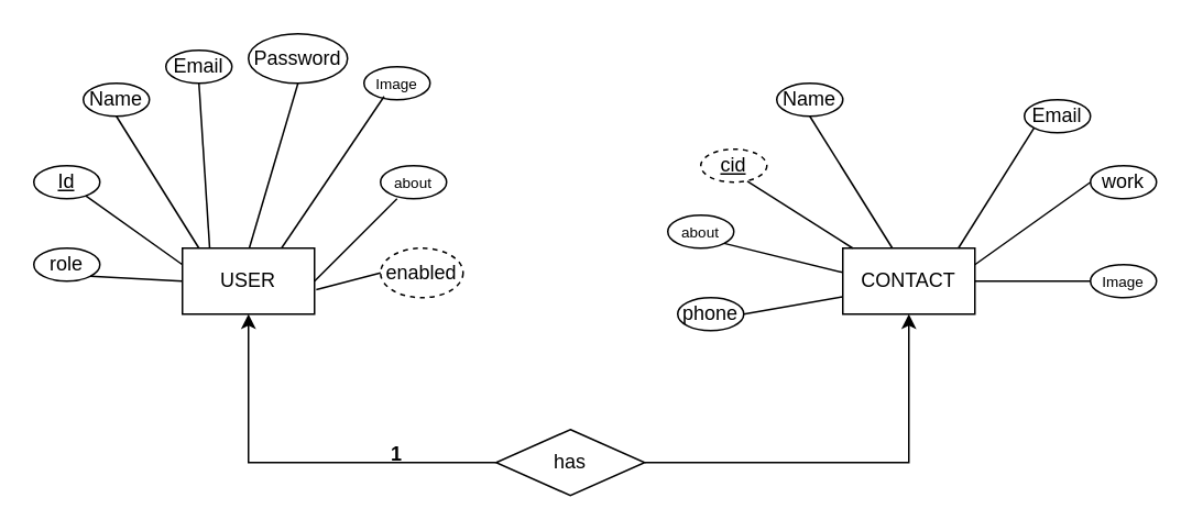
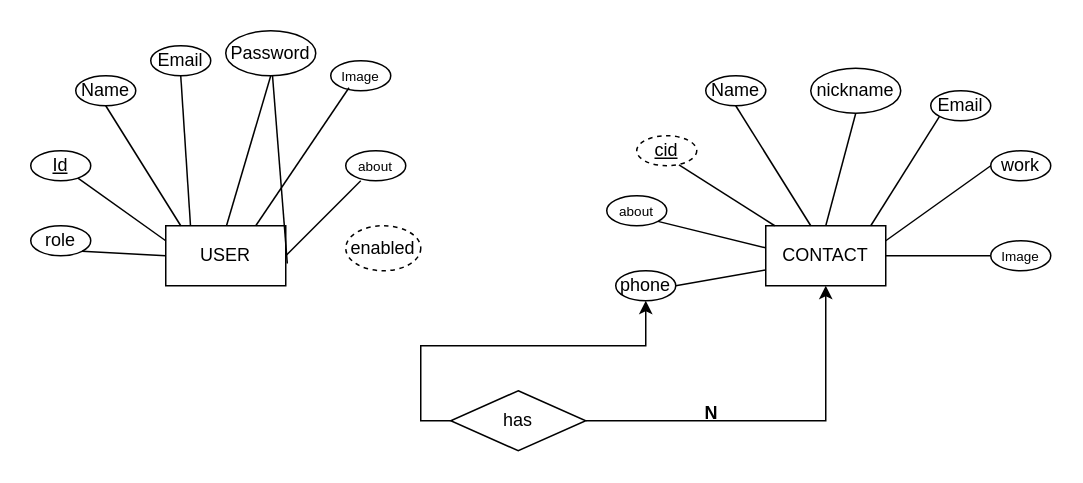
  <mxCell id="0" />
  <mxCell id="1" parent="0" />
  <mxCell id="2" value="USER" style="rounded=0;whiteSpace=wrap;html=1;" vertex="1" parent="1"><mxGeometry x="110" y="150" width="80" height="40" as="geometry" /></mxCell>
  <mxCell id="3" value="CONTACT" style="rounded=0;whiteSpace=wrap;html=1;" vertex="1" parent="1"><mxGeometry x="510" y="150" width="80" height="40" as="geometry" /></mxCell>
  <mxCell id="4" value="&lt;u&gt;Id&lt;/u&gt;" style="ellipse;whiteSpace=wrap;html=1;" vertex="1" parent="1"><mxGeometry x="20" y="100" width="40" height="20" as="geometry" /></mxCell>
  <mxCell id="5" value="Name" style="ellipse;whiteSpace=wrap;html=1;" vertex="1" parent="1"><mxGeometry x="50" y="50" width="40" height="20" as="geometry" /></mxCell>
  <mxCell id="6" value="Email" style="ellipse;whiteSpace=wrap;html=1;" vertex="1" parent="1"><mxGeometry x="100" y="30" width="40" height="20" as="geometry" /></mxCell>
  <mxCell id="7" value="&lt;font&gt;Password&lt;/font&gt;" style="ellipse;whiteSpace=wrap;html=1;" vertex="1" parent="1"><mxGeometry x="150" y="20" width="60" height="30" as="geometry" /></mxCell>
  <mxCell id="8" value="&lt;font style=&quot;font-size: 9px;&quot;&gt;Image&lt;/font&gt;" style="ellipse;whiteSpace=wrap;html=1;" vertex="1" parent="1"><mxGeometry x="220" y="40" width="40" height="20" as="geometry" /></mxCell>
  <mxCell id="9" value="&lt;font style=&quot;font-size: 9px;&quot;&gt;about&lt;/font&gt;" style="ellipse;whiteSpace=wrap;html=1;" vertex="1" parent="1"><mxGeometry x="230" y="100" width="40" height="20" as="geometry" /></mxCell>
  <mxCell id="10" value="role" style="ellipse;whiteSpace=wrap;html=1;" vertex="1" parent="1"><mxGeometry x="20" y="150" width="40" height="20" as="geometry" /></mxCell>
  <mxCell id="11" value="enabled" style="ellipse;whiteSpace=wrap;html=1;dashed=1;" vertex="1" parent="1"><mxGeometry x="230" y="150" width="50" height="30" as="geometry" /></mxCell>
  <mxCell id="12" value="" style="endArrow=none;html=1;rounded=0;entryX=0.25;entryY=1;entryDx=0;entryDy=0;entryPerimeter=0;" edge="1" parent="1" target="9"><mxGeometry width="50" height="50" relative="1" as="geometry"><mxPoint x="190" y="170" as="sourcePoint" /><mxPoint x="240" y="120" as="targetPoint" /></mxGeometry></mxCell>
- <mxCell id="13" value="" style="endArrow=none;html=1;rounded=0;exitX=1.013;exitY=0.629;exitDx=0;exitDy=0;exitPerimeter=0;entryX=0;entryY=0.5;entryDx=0;entryDy=0;" edge="1" parent="1" source="2" target="11"><mxGeometry width="50" height="50" relative="1" as="geometry"><mxPoint x="200" y="180" as="sourcePoint" /><mxPoint x="250" y="130" as="targetPoint" /></mxGeometry></mxCell>
+ <mxCell id="13" value="" style="endArrow=none;html=1;rounded=0;exitX=1.013;exitY=0.629;exitDx=0;exitDy=0;exitPerimeter=0;" edge="1" parent="1" source="2" target="7"><mxGeometry width="50" height="50" relative="1" as="geometry"><mxPoint x="200" y="180" as="sourcePoint" /><mxPoint x="250" y="130" as="targetPoint" /></mxGeometry></mxCell>
  <mxCell id="14" value="" style="endArrow=none;html=1;rounded=0;entryX=0.304;entryY=0.9;entryDx=0;entryDy=0;entryPerimeter=0;" edge="1" parent="1" target="8"><mxGeometry width="50" height="50" relative="1" as="geometry"><mxPoint x="170" y="150" as="sourcePoint" /><mxPoint x="220" y="100" as="targetPoint" /></mxGeometry></mxCell>
  <mxCell id="15" value="" style="endArrow=none;html=1;rounded=0;entryX=0.5;entryY=1;entryDx=0;entryDy=0;" edge="1" parent="1" target="7"><mxGeometry width="50" height="50" relative="1" as="geometry"><mxPoint x="150.5" y="150" as="sourcePoint" /><mxPoint x="209.5" y="61" as="targetPoint" /></mxGeometry></mxCell>
  <mxCell id="16" value="" style="endArrow=none;html=1;rounded=0;entryX=0.5;entryY=1;entryDx=0;entryDy=0;" edge="1" parent="1" target="6"><mxGeometry width="50" height="50" relative="1" as="geometry"><mxPoint x="126.5" y="150" as="sourcePoint" /><mxPoint x="150" y="53" as="targetPoint" /></mxGeometry></mxCell>
  <mxCell id="17" value="" style="endArrow=none;html=1;rounded=0;exitX=1;exitY=1;exitDx=0;exitDy=0;" edge="1" parent="1" source="10"><mxGeometry width="50" height="50" relative="1" as="geometry"><mxPoint x="60" y="220" as="sourcePoint" /><mxPoint x="110" y="170" as="targetPoint" /></mxGeometry></mxCell>
  <mxCell id="18" value="" style="endArrow=none;html=1;rounded=0;" edge="1" parent="1" source="4"><mxGeometry width="50" height="50" relative="1" as="geometry"><mxPoint x="60" y="210" as="sourcePoint" /><mxPoint x="110" y="160" as="targetPoint" /></mxGeometry></mxCell>
  <mxCell id="19" value="" style="endArrow=none;html=1;rounded=0;exitX=0.5;exitY=1;exitDx=0;exitDy=0;" edge="1" parent="1" source="5"><mxGeometry width="50" height="50" relative="1" as="geometry"><mxPoint x="70" y="200" as="sourcePoint" /><mxPoint x="120" y="150" as="targetPoint" /></mxGeometry></mxCell>
  <mxCell id="20" value="Name" style="ellipse;whiteSpace=wrap;html=1;" vertex="1" parent="1"><mxGeometry x="470" y="50" width="40" height="20" as="geometry" /></mxCell>
  <mxCell id="21" value="&lt;u&gt;cid&lt;/u&gt;" style="ellipse;whiteSpace=wrap;html=1;dashed=1;" vertex="1" parent="1"><mxGeometry x="424" y="90" width="40" height="20" as="geometry" /></mxCell>
  <mxCell id="22" value="&lt;font style=&quot;font-size: 9px;&quot;&gt;about&lt;/font&gt;" style="ellipse;whiteSpace=wrap;html=1;" vertex="1" parent="1"><mxGeometry x="404" y="130" width="40" height="20" as="geometry" /></mxCell>
  <mxCell id="23" value="phone" style="ellipse;whiteSpace=wrap;html=1;" vertex="1" parent="1"><mxGeometry x="410" y="180" width="40" height="20" as="geometry" /></mxCell>
  <mxCell id="24" value="Email" style="ellipse;whiteSpace=wrap;html=1;" vertex="1" parent="1"><mxGeometry x="620" y="60" width="40" height="20" as="geometry" /></mxCell>
+ <mxCell id="25" value="&lt;font&gt;nickname&lt;/font&gt;" style="ellipse;whiteSpace=wrap;html=1;" vertex="1" parent="1"><mxGeometry x="540" y="45" width="60" height="30" as="geometry" /></mxCell>
  <mxCell id="26" value="work" style="ellipse;whiteSpace=wrap;html=1;" vertex="1" parent="1"><mxGeometry x="660" y="100" width="40" height="20" as="geometry" /></mxCell>
  <mxCell id="27" value="&lt;font style=&quot;font-size: 9px;&quot;&gt;Image&lt;/font&gt;" style="ellipse;whiteSpace=wrap;html=1;" vertex="1" parent="1"><mxGeometry x="660" y="160" width="40" height="20" as="geometry" /></mxCell>
  <mxCell id="28" value="" style="endArrow=none;html=1;rounded=0;entryX=0;entryY=1;entryDx=0;entryDy=0;" edge="1" parent="1" target="24"><mxGeometry width="50" height="50" relative="1" as="geometry"><mxPoint x="580" y="150" as="sourcePoint" /><mxPoint x="630" y="100" as="targetPoint" /></mxGeometry></mxCell>
  <mxCell id="29" value="" style="endArrow=none;html=1;rounded=0;entryX=0;entryY=0.5;entryDx=0;entryDy=0;" edge="1" parent="1" target="26"><mxGeometry width="50" height="50" relative="1" as="geometry"><mxPoint x="590" y="160" as="sourcePoint" /><mxPoint x="636" y="87" as="targetPoint" /></mxGeometry></mxCell>
  <mxCell id="30" value="" style="endArrow=none;html=1;rounded=0;entryX=0;entryY=0.5;entryDx=0;entryDy=0;" edge="1" parent="1" target="27"><mxGeometry width="50" height="50" relative="1" as="geometry"><mxPoint x="590" y="170" as="sourcePoint" /><mxPoint x="660" y="120" as="targetPoint" /></mxGeometry></mxCell>
  <mxCell id="31" value="" style="endArrow=none;html=1;rounded=0;entryX=0;entryY=0.5;entryDx=0;entryDy=0;exitX=1;exitY=0.5;exitDx=0;exitDy=0;" edge="1" parent="1" source="23"><mxGeometry width="50" height="50" relative="1" as="geometry"><mxPoint x="440" y="179.43" as="sourcePoint" /><mxPoint x="510" y="179.43" as="targetPoint" /></mxGeometry></mxCell>
  <mxCell id="32" value="" style="endArrow=none;html=1;rounded=0;entryX=0;entryY=0.5;entryDx=0;entryDy=0;exitX=1;exitY=1;exitDx=0;exitDy=0;" edge="1" parent="1" source="22"><mxGeometry width="50" height="50" relative="1" as="geometry"><mxPoint x="450" y="175.29" as="sourcePoint" /><mxPoint x="510" y="164.72" as="targetPoint" /></mxGeometry></mxCell>
  <mxCell id="33" value="" style="endArrow=none;html=1;rounded=0;entryX=0;entryY=0.5;entryDx=0;entryDy=0;exitX=0.704;exitY=0.971;exitDx=0;exitDy=0;exitPerimeter=0;" edge="1" parent="1" source="21"><mxGeometry width="50" height="50" relative="1" as="geometry"><mxPoint x="444" y="132.28" as="sourcePoint" /><mxPoint x="516" y="150" as="targetPoint" /></mxGeometry></mxCell>
  <mxCell id="34" value="" style="endArrow=none;html=1;rounded=0;entryX=0;entryY=0.5;entryDx=0;entryDy=0;exitX=0.5;exitY=1;exitDx=0;exitDy=0;" edge="1" parent="1" source="20"><mxGeometry width="50" height="50" relative="1" as="geometry"><mxPoint x="476" y="109" as="sourcePoint" /><mxPoint x="540" y="150" as="targetPoint" /></mxGeometry></mxCell>
+ <mxCell id="35" value="" style="endArrow=none;html=1;rounded=0;entryX=0.5;entryY=0;entryDx=0;entryDy=0;exitX=0.5;exitY=1;exitDx=0;exitDy=0;" edge="1" parent="1" source="25" target="3"><mxGeometry width="50" height="50" relative="1" as="geometry"><mxPoint x="500" y="80" as="sourcePoint" /><mxPoint x="550" y="160" as="targetPoint" /></mxGeometry></mxCell>
  <mxCell id="36" style="edgeStyle=orthogonalEdgeStyle;rounded=0;orthogonalLoop=1;jettySize=auto;html=1;exitX=1;exitY=0.5;exitDx=0;exitDy=0;entryX=0.5;entryY=1;entryDx=0;entryDy=0;" edge="1" parent="1" source="38" target="3"><mxGeometry relative="1" as="geometry" /></mxCell>
- <mxCell id="37" style="edgeStyle=orthogonalEdgeStyle;rounded=0;orthogonalLoop=1;jettySize=auto;html=1;exitX=0;exitY=0.5;exitDx=0;exitDy=0;entryX=0.5;entryY=1;entryDx=0;entryDy=0;" edge="1" parent="1" source="38" target="2"><mxGeometry relative="1" as="geometry" /></mxCell>
+ <mxCell id="37" style="edgeStyle=orthogonalEdgeStyle;rounded=0;orthogonalLoop=1;jettySize=auto;html=1;exitX=0;exitY=0.5;exitDx=0;exitDy=0;" edge="1" parent="1" source="38" target="23"><mxGeometry relative="1" as="geometry" /></mxCell>
  <mxCell id="38" value="has" style="rhombus;whiteSpace=wrap;html=1;" vertex="1" parent="1"><mxGeometry x="300" y="260" width="90" height="40" as="geometry" /></mxCell>
- <mxCell id="39" value="&lt;b&gt;1&lt;/b&gt;" style="text;html=1;align=center;verticalAlign=middle;whiteSpace=wrap;rounded=0;" vertex="1" parent="1"><mxGeometry x="210" y="260" width="60" height="30" as="geometry" /></mxCell>
+ <mxCell id="40" value="&lt;b&gt;N&lt;/b&gt;" style="text;html=1;align=center;verticalAlign=middle;whiteSpace=wrap;rounded=0;" vertex="1" parent="1"><mxGeometry x="444" y="260" width="60" height="30" as="geometry" /></mxCell>
